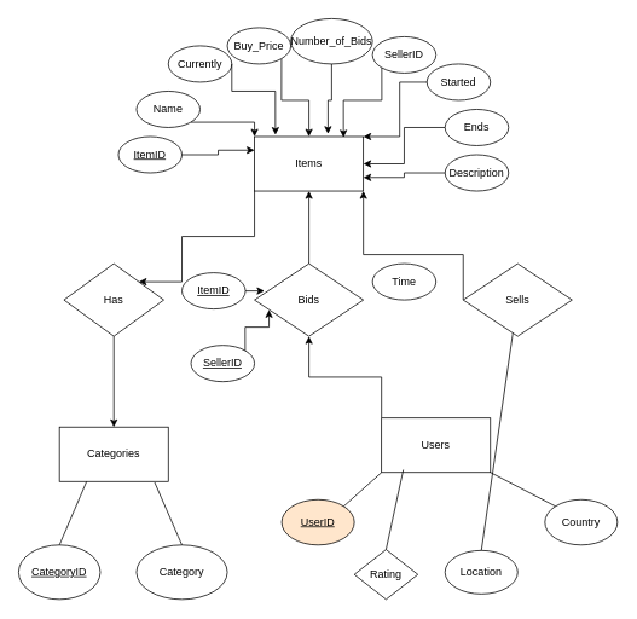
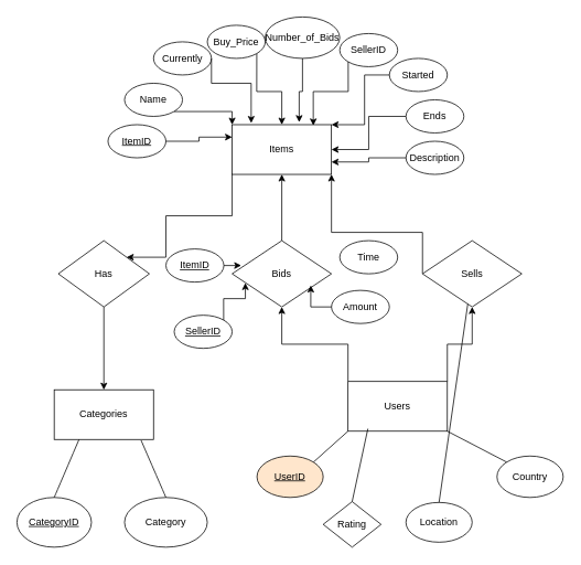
  <mxCell id="0" />
  <mxCell id="1" parent="0" />
  <mxCell id="2" style="edgeStyle=orthogonalEdgeStyle;rounded=0;orthogonalLoop=1;jettySize=auto;html=1;exitX=0;exitY=1;exitDx=0;exitDy=0;entryX=1;entryY=0;entryDx=0;entryDy=0;" parent="1" source="3" target="13" edge="1"><mxGeometry relative="1" as="geometry"><Array as="points"><mxPoint x="280" y="260" /><mxPoint x="200" y="260" /><mxPoint x="200" y="310" /></Array></mxGeometry></mxCell>
  <mxCell id="3" value="Items" style="rounded=0;whiteSpace=wrap;html=1;" parent="1" vertex="1"><mxGeometry x="280" y="150" width="120" height="60" as="geometry" /></mxCell>
  <mxCell id="4" style="edgeStyle=orthogonalEdgeStyle;rounded=0;orthogonalLoop=1;jettySize=auto;html=1;exitX=0;exitY=0.5;exitDx=0;exitDy=0;entryX=1;entryY=1;entryDx=0;entryDy=0;" edge="1" parent="1" source="5" target="3"><mxGeometry relative="1" as="geometry"><Array as="points"><mxPoint x="510" y="280" /><mxPoint x="400" y="280" /></Array></mxGeometry></mxCell>
  <mxCell id="5" value="Sells" style="rhombus;whiteSpace=wrap;html=1;" parent="1" vertex="1"><mxGeometry x="510" y="290" width="120" height="80" as="geometry" /></mxCell>
  <mxCell id="6" style="edgeStyle=orthogonalEdgeStyle;rounded=0;orthogonalLoop=1;jettySize=auto;html=1;exitX=0.5;exitY=0;exitDx=0;exitDy=0;" edge="1" parent="1" source="7" target="3"><mxGeometry relative="1" as="geometry" /></mxCell>
  <mxCell id="7" value="Bids" style="rhombus;whiteSpace=wrap;html=1;" parent="1" vertex="1"><mxGeometry x="280" y="290" width="120" height="80" as="geometry" /></mxCell>
  <mxCell id="8" style="edgeStyle=orthogonalEdgeStyle;rounded=0;orthogonalLoop=1;jettySize=auto;html=1;exitX=0;exitY=0;exitDx=0;exitDy=0;entryX=0.5;entryY=1;entryDx=0;entryDy=0;" edge="1" parent="1" source="10" target="7"><mxGeometry relative="1" as="geometry" /></mxCell>
+ <mxCell id="9" style="edgeStyle=orthogonalEdgeStyle;rounded=0;orthogonalLoop=1;jettySize=auto;html=1;exitX=1;exitY=0;exitDx=0;exitDy=0;entryX=0.5;entryY=1;entryDx=0;entryDy=0;" edge="1" parent="1" source="10" target="5"><mxGeometry relative="1" as="geometry" /></mxCell>
  <mxCell id="10" value="Users" style="rounded=0;whiteSpace=wrap;html=1;" parent="1" vertex="1"><mxGeometry x="420" y="460" width="120" height="60" as="geometry" /></mxCell>
  <mxCell id="11" value="Categories" style="rounded=0;whiteSpace=wrap;html=1;" parent="1" vertex="1"><mxGeometry x="65" y="470" width="120" height="60" as="geometry" /></mxCell>
  <mxCell id="12" style="edgeStyle=orthogonalEdgeStyle;rounded=0;orthogonalLoop=1;jettySize=auto;html=1;exitX=0.5;exitY=1;exitDx=0;exitDy=0;entryX=0.5;entryY=0;entryDx=0;entryDy=0;" parent="1" source="13" target="11" edge="1"><mxGeometry relative="1" as="geometry"><mxPoint x="120" y="440" as="targetPoint" /></mxGeometry></mxCell>
  <mxCell id="13" value="Has" style="rhombus;whiteSpace=wrap;html=1;" parent="1" vertex="1"><mxGeometry x="70" y="290" width="110" height="80" as="geometry" /></mxCell>
  <mxCell id="14" value="&lt;u&gt;CategoryID&lt;/u&gt;" style="ellipse;whiteSpace=wrap;html=1;" parent="1" vertex="1"><mxGeometry x="20" y="600" width="90" height="60" as="geometry" /></mxCell>
  <mxCell id="15" value="Category" style="ellipse;whiteSpace=wrap;html=1;" parent="1" vertex="1"><mxGeometry x="150" y="600" width="100" height="60" as="geometry" /></mxCell>
  <mxCell id="16" value="" style="endArrow=none;html=1;rounded=0;curved=1;exitX=0.5;exitY=0;exitDx=0;exitDy=0;entryX=0.875;entryY=1.017;entryDx=0;entryDy=0;entryPerimeter=0;" parent="1" source="15" target="11" edge="1"><mxGeometry width="50" height="50" relative="1" as="geometry"><mxPoint x="180" y="610" as="sourcePoint" /><mxPoint x="180" y="540" as="targetPoint" /></mxGeometry></mxCell>
  <mxCell id="17" value="" style="endArrow=none;html=1;rounded=0;curved=1;entryX=0.25;entryY=1;entryDx=0;entryDy=0;exitX=0.5;exitY=0;exitDx=0;exitDy=0;" parent="1" source="14" target="11" edge="1"><mxGeometry width="50" height="50" relative="1" as="geometry"><mxPoint x="60" y="590" as="sourcePoint" /><mxPoint x="110" y="540" as="targetPoint" /></mxGeometry></mxCell>
  <mxCell id="18" value="&lt;u&gt;UserID&lt;/u&gt;" style="ellipse;whiteSpace=wrap;html=1;fillColor=#ffe6cc;" vertex="1" parent="1"><mxGeometry x="310" y="550" width="80" height="50" as="geometry" /></mxCell>
  <mxCell id="19" value="Rating" style="rhombus;whiteSpace=wrap;html=1;" vertex="1" parent="1"><mxGeometry x="390" y="605" width="70" height="55" as="geometry" /></mxCell>
  <mxCell id="20" value="Location" style="ellipse;whiteSpace=wrap;html=1;" vertex="1" parent="1"><mxGeometry x="490" y="606" width="80" height="48" as="geometry" /></mxCell>
  <mxCell id="21" value="Country" style="ellipse;whiteSpace=wrap;html=1;" vertex="1" parent="1"><mxGeometry x="600" y="550" width="80" height="50" as="geometry" /></mxCell>
  <mxCell id="22" value="" style="endArrow=none;html=1;rounded=0;exitX=1;exitY=0;exitDx=0;exitDy=0;entryX=0;entryY=1;entryDx=0;entryDy=0;" edge="1" parent="1" source="18" target="10"><mxGeometry width="50" height="50" relative="1" as="geometry"><mxPoint x="370" y="570" as="sourcePoint" /><mxPoint x="420" y="520" as="targetPoint" /></mxGeometry></mxCell>
  <mxCell id="23" value="" style="endArrow=none;html=1;rounded=0;entryX=0.2;entryY=0.95;entryDx=0;entryDy=0;entryPerimeter=0;exitX=0.5;exitY=0;exitDx=0;exitDy=0;" edge="1" parent="1" source="19" target="10"><mxGeometry width="50" height="50" relative="1" as="geometry"><mxPoint x="430" y="600" as="sourcePoint" /><mxPoint x="480" y="550" as="targetPoint" /></mxGeometry></mxCell>
  <mxCell id="24" value="" style="endArrow=none;html=1;rounded=0;exitX=0.5;exitY=0;exitDx=0;exitDy=0;" edge="1" parent="1" source="20" target="5"><mxGeometry width="50" height="50" relative="1" as="geometry"><mxPoint x="490" y="600" as="sourcePoint" /><mxPoint x="540" y="550" as="targetPoint" /></mxGeometry></mxCell>
  <mxCell id="25" value="" style="endArrow=none;html=1;rounded=0;entryX=1;entryY=1;entryDx=0;entryDy=0;exitX=0;exitY=0;exitDx=0;exitDy=0;" edge="1" parent="1" source="21" target="10"><mxGeometry width="50" height="50" relative="1" as="geometry"><mxPoint x="540" y="560" as="sourcePoint" /><mxPoint x="590" y="510" as="targetPoint" /></mxGeometry></mxCell>
  <mxCell id="26" style="edgeStyle=orthogonalEdgeStyle;rounded=0;orthogonalLoop=1;jettySize=auto;html=1;exitX=1;exitY=0.5;exitDx=0;exitDy=0;entryX=0;entryY=0.25;entryDx=0;entryDy=0;" edge="1" parent="1" source="27" target="3"><mxGeometry relative="1" as="geometry" /></mxCell>
  <mxCell id="27" value="&lt;u&gt;ItemID&lt;/u&gt;" style="ellipse;whiteSpace=wrap;html=1;" vertex="1" parent="1"><mxGeometry x="130" y="150" width="70" height="40" as="geometry" /></mxCell>
  <mxCell id="28" style="edgeStyle=orthogonalEdgeStyle;rounded=0;orthogonalLoop=1;jettySize=auto;html=1;exitX=1;exitY=1;exitDx=0;exitDy=0;entryX=0;entryY=0;entryDx=0;entryDy=0;" edge="1" parent="1" source="29" target="3"><mxGeometry relative="1" as="geometry"><Array as="points"><mxPoint x="280" y="134" /></Array></mxGeometry></mxCell>
  <mxCell id="29" value="Name" style="ellipse;whiteSpace=wrap;html=1;" vertex="1" parent="1"><mxGeometry x="150" y="100" width="70" height="40" as="geometry" /></mxCell>
  <mxCell id="30" value="Currently" style="ellipse;whiteSpace=wrap;html=1;" vertex="1" parent="1"><mxGeometry x="185" y="50" width="70" height="40" as="geometry" /></mxCell>
  <mxCell id="31" style="edgeStyle=orthogonalEdgeStyle;rounded=0;orthogonalLoop=1;jettySize=auto;html=1;exitX=1;exitY=1;exitDx=0;exitDy=0;entryX=0.5;entryY=0;entryDx=0;entryDy=0;" edge="1" parent="1" source="32" target="3"><mxGeometry relative="1" as="geometry" /></mxCell>
  <mxCell id="32" value="Buy_Price" style="ellipse;whiteSpace=wrap;html=1;" vertex="1" parent="1"><mxGeometry x="250" y="30" width="70" height="40" as="geometry" /></mxCell>
  <mxCell id="33" value="SellerID" style="ellipse;whiteSpace=wrap;html=1;" vertex="1" parent="1"><mxGeometry x="410" y="40" width="70" height="40" as="geometry" /></mxCell>
  <mxCell id="34" value="Number_of_Bids" style="ellipse;whiteSpace=wrap;html=1;" vertex="1" parent="1"><mxGeometry x="320" y="20" width="90" height="50" as="geometry" /></mxCell>
  <mxCell id="35" style="edgeStyle=orthogonalEdgeStyle;rounded=0;orthogonalLoop=1;jettySize=auto;html=1;exitX=0;exitY=0.5;exitDx=0;exitDy=0;entryX=1;entryY=0;entryDx=0;entryDy=0;" edge="1" parent="1" source="36" target="3"><mxGeometry relative="1" as="geometry"><Array as="points"><mxPoint x="440" y="90" /><mxPoint x="440" y="150" /></Array></mxGeometry></mxCell>
  <mxCell id="36" value="Started" style="ellipse;whiteSpace=wrap;html=1;" vertex="1" parent="1"><mxGeometry x="470" y="70" width="70" height="40" as="geometry" /></mxCell>
  <mxCell id="37" value="" style="edgeStyle=orthogonalEdgeStyle;rounded=0;orthogonalLoop=1;jettySize=auto;html=1;" edge="1" parent="1" source="38" target="3"><mxGeometry relative="1" as="geometry" /></mxCell>
  <mxCell id="38" value="Ends" style="ellipse;whiteSpace=wrap;html=1;" vertex="1" parent="1"><mxGeometry x="490" y="120" width="70" height="40" as="geometry" /></mxCell>
  <mxCell id="39" style="edgeStyle=orthogonalEdgeStyle;rounded=0;orthogonalLoop=1;jettySize=auto;html=1;exitX=0;exitY=0.5;exitDx=0;exitDy=0;entryX=1;entryY=0.75;entryDx=0;entryDy=0;" edge="1" parent="1" source="40" target="3"><mxGeometry relative="1" as="geometry" /></mxCell>
  <mxCell id="40" value="Description" style="ellipse;whiteSpace=wrap;html=1;" vertex="1" parent="1"><mxGeometry x="490" y="170" width="70" height="40" as="geometry" /></mxCell>
  <mxCell id="41" style="edgeStyle=orthogonalEdgeStyle;rounded=0;orthogonalLoop=1;jettySize=auto;html=1;exitX=0;exitY=1;exitDx=0;exitDy=0;entryX=0.817;entryY=0.017;entryDx=0;entryDy=0;entryPerimeter=0;" edge="1" parent="1" source="33" target="3"><mxGeometry relative="1" as="geometry"><Array as="points"><mxPoint x="420" y="110" /><mxPoint x="378" y="110" /></Array></mxGeometry></mxCell>
  <mxCell id="42" style="edgeStyle=orthogonalEdgeStyle;rounded=0;orthogonalLoop=1;jettySize=auto;html=1;exitX=0.5;exitY=1;exitDx=0;exitDy=0;entryX=0.675;entryY=-0.05;entryDx=0;entryDy=0;entryPerimeter=0;" edge="1" parent="1" source="34" target="3"><mxGeometry relative="1" as="geometry" /></mxCell>
  <mxCell id="43" style="edgeStyle=orthogonalEdgeStyle;rounded=0;orthogonalLoop=1;jettySize=auto;html=1;exitX=1;exitY=0.5;exitDx=0;exitDy=0;entryX=0.192;entryY=-0.033;entryDx=0;entryDy=0;entryPerimeter=0;" edge="1" parent="1" source="30" target="3"><mxGeometry relative="1" as="geometry"><Array as="points"><mxPoint x="255" y="100" /><mxPoint x="303" y="100" /></Array></mxGeometry></mxCell>
  <mxCell id="44" value="&lt;u&gt;ItemID&lt;/u&gt;" style="ellipse;whiteSpace=wrap;html=1;" vertex="1" parent="1"><mxGeometry x="200" y="300" width="70" height="40" as="geometry" /></mxCell>
  <mxCell id="45" value="&lt;u&gt;SellerID&lt;/u&gt;" style="ellipse;whiteSpace=wrap;html=1;" vertex="1" parent="1"><mxGeometry x="210" y="380" width="70" height="40" as="geometry" /></mxCell>
  <mxCell id="46" value="Time" style="ellipse;whiteSpace=wrap;html=1;" vertex="1" parent="1"><mxGeometry x="410" y="290" width="70" height="40" as="geometry" /></mxCell>
+ <mxCell id="47" value="Amount" style="ellipse;whiteSpace=wrap;html=1;" vertex="1" parent="1"><mxGeometry x="400" y="350" width="70" height="40" as="geometry" /></mxCell>
  <mxCell id="48" style="edgeStyle=orthogonalEdgeStyle;rounded=0;orthogonalLoop=1;jettySize=auto;html=1;exitX=1;exitY=0.5;exitDx=0;exitDy=0;entryX=0.092;entryY=0.363;entryDx=0;entryDy=0;entryPerimeter=0;" edge="1" parent="1" source="44" target="7"><mxGeometry relative="1" as="geometry" /></mxCell>
  <mxCell id="49" style="edgeStyle=orthogonalEdgeStyle;rounded=0;orthogonalLoop=1;jettySize=auto;html=1;exitX=1;exitY=0;exitDx=0;exitDy=0;entryX=0.133;entryY=0.638;entryDx=0;entryDy=0;entryPerimeter=0;" edge="1" parent="1" source="45" target="7"><mxGeometry relative="1" as="geometry" /></mxCell>
+ <mxCell id="50" style="edgeStyle=orthogonalEdgeStyle;rounded=0;orthogonalLoop=1;jettySize=auto;html=1;exitX=0;exitY=0.5;exitDx=0;exitDy=0;entryX=0.792;entryY=0.675;entryDx=0;entryDy=0;entryPerimeter=0;" edge="1" parent="1" source="47" target="7"><mxGeometry relative="1" as="geometry" /></mxCell>
